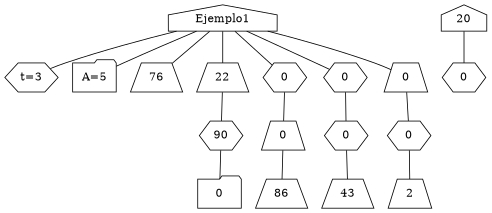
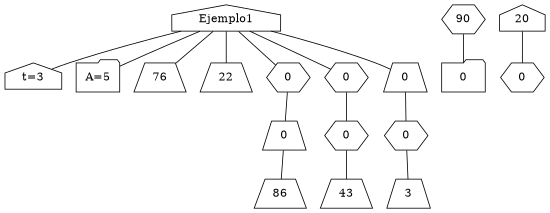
  graph {
    node [color=black shape=trapezium]
    n1 [label=Ejemplo1 shape=house]
-   n2 [label="t=3" shape=hexagon]
+   n2 [label="t=3" shape=house]
    n3 [label="A=5" shape=folder]
    n4 [label=76]
    n5 [label=22]
    n6 [label=0 shape=hexagon]
    n7 [label=0 shape=hexagon]
    n8 [label=0]
    n9 [label=90 shape=hexagon]
    n10 [label=0]
    n11 [label=0 shape=hexagon]
    n12 [label=0 shape=hexagon]
    n13 [label=20 shape=house]
    n14 [label=0 shape=hexagon]
    n15 [label=0 shape=folder]
    n16 [label=86]
    n17 [label=43]
-   n18 [label=2]
+   n18 [label=3]
    n1 -- n2
    n1 -- n3
    n1 -- n4
    n1 -- n5
    n1 -- n6
    n1 -- n7
    n1 -- n8
-   n5 -- n9
    n6 -- n10
    n7 -- n11
    n8 -- n12
    n9 -- n15
    n10 -- n16
    n11 -- n17
    n12 -- n18
    n13 -- n14
  }
